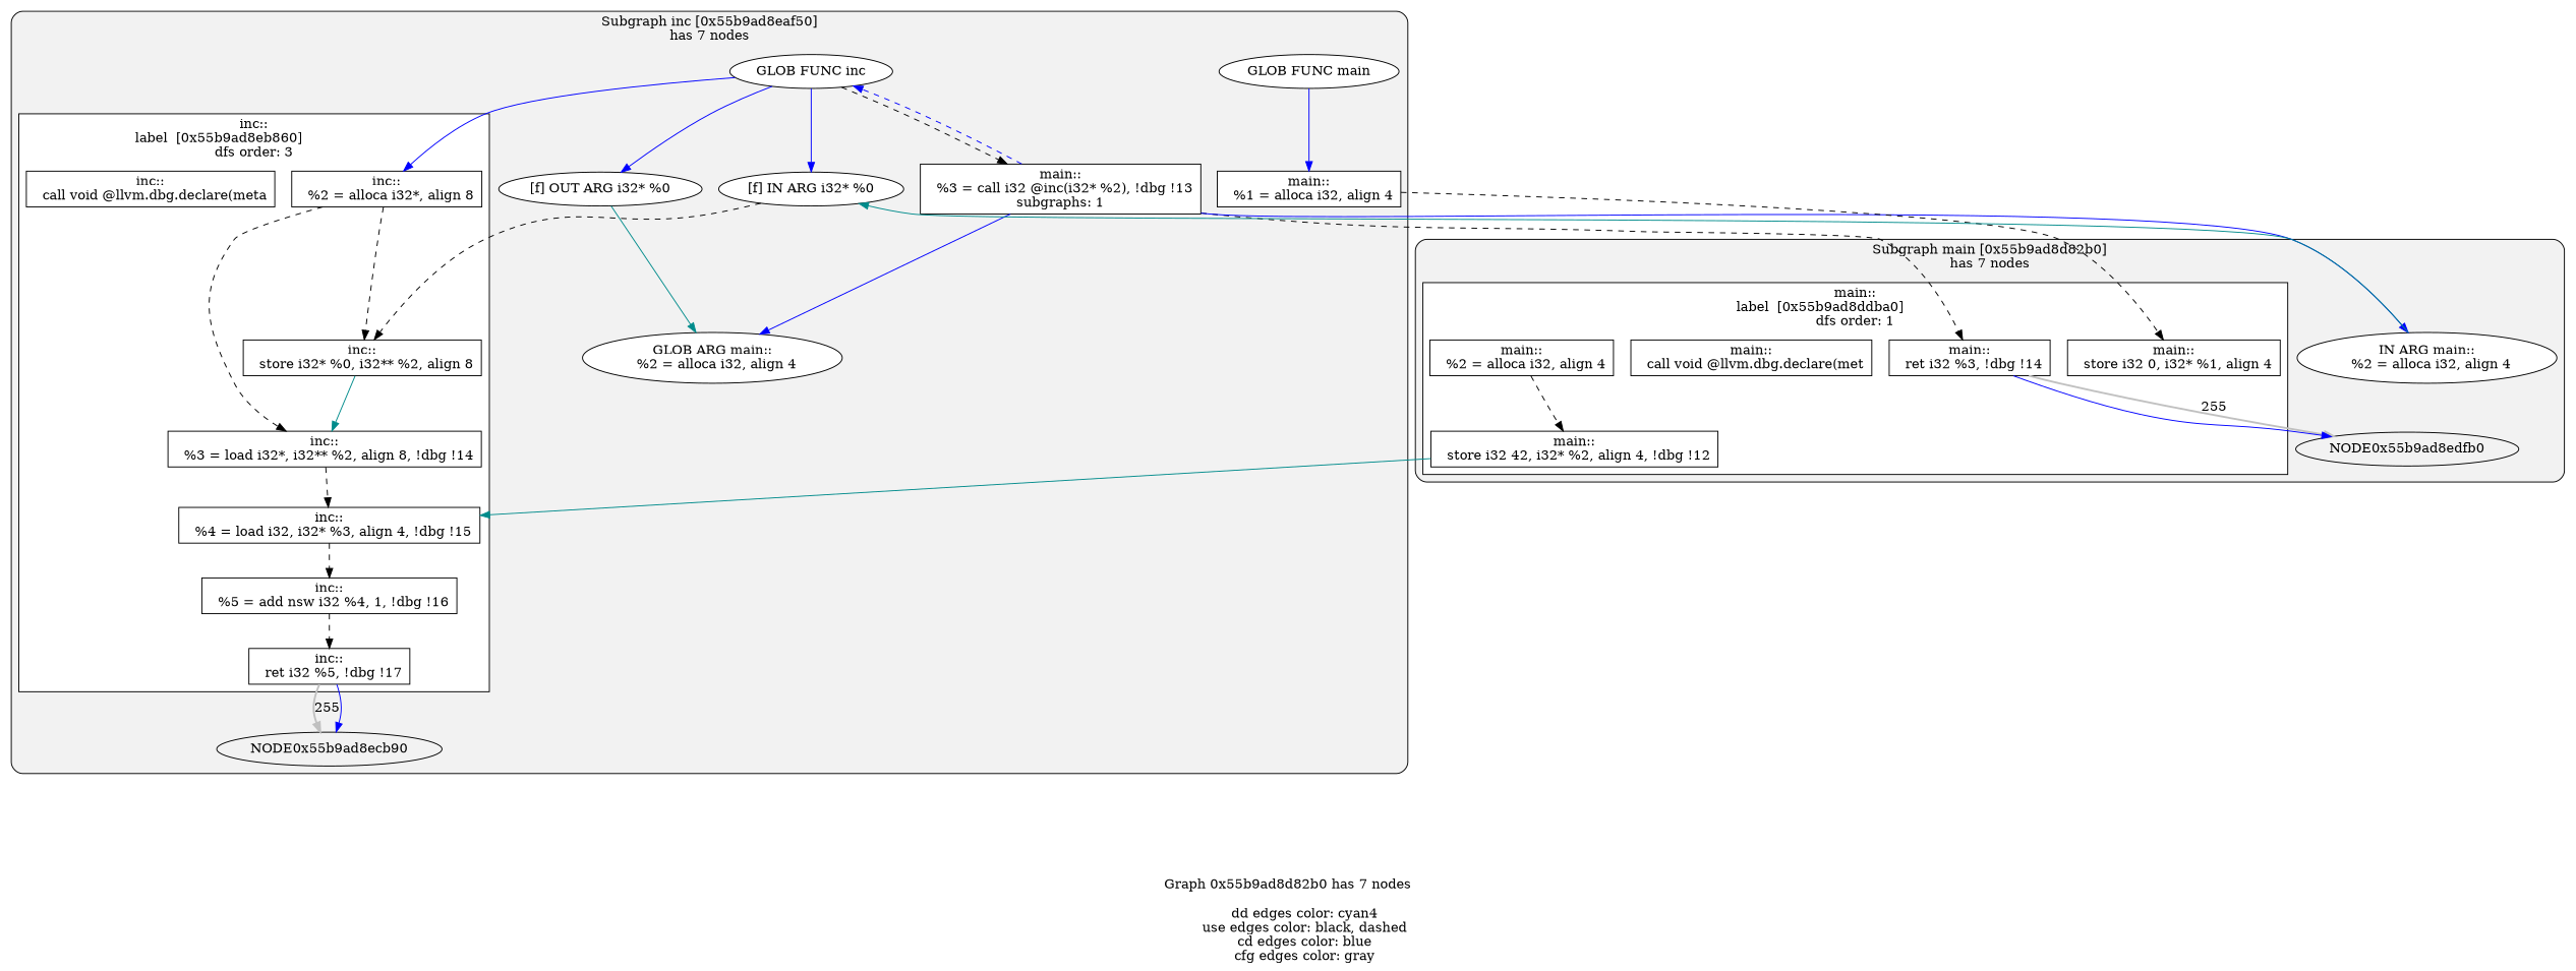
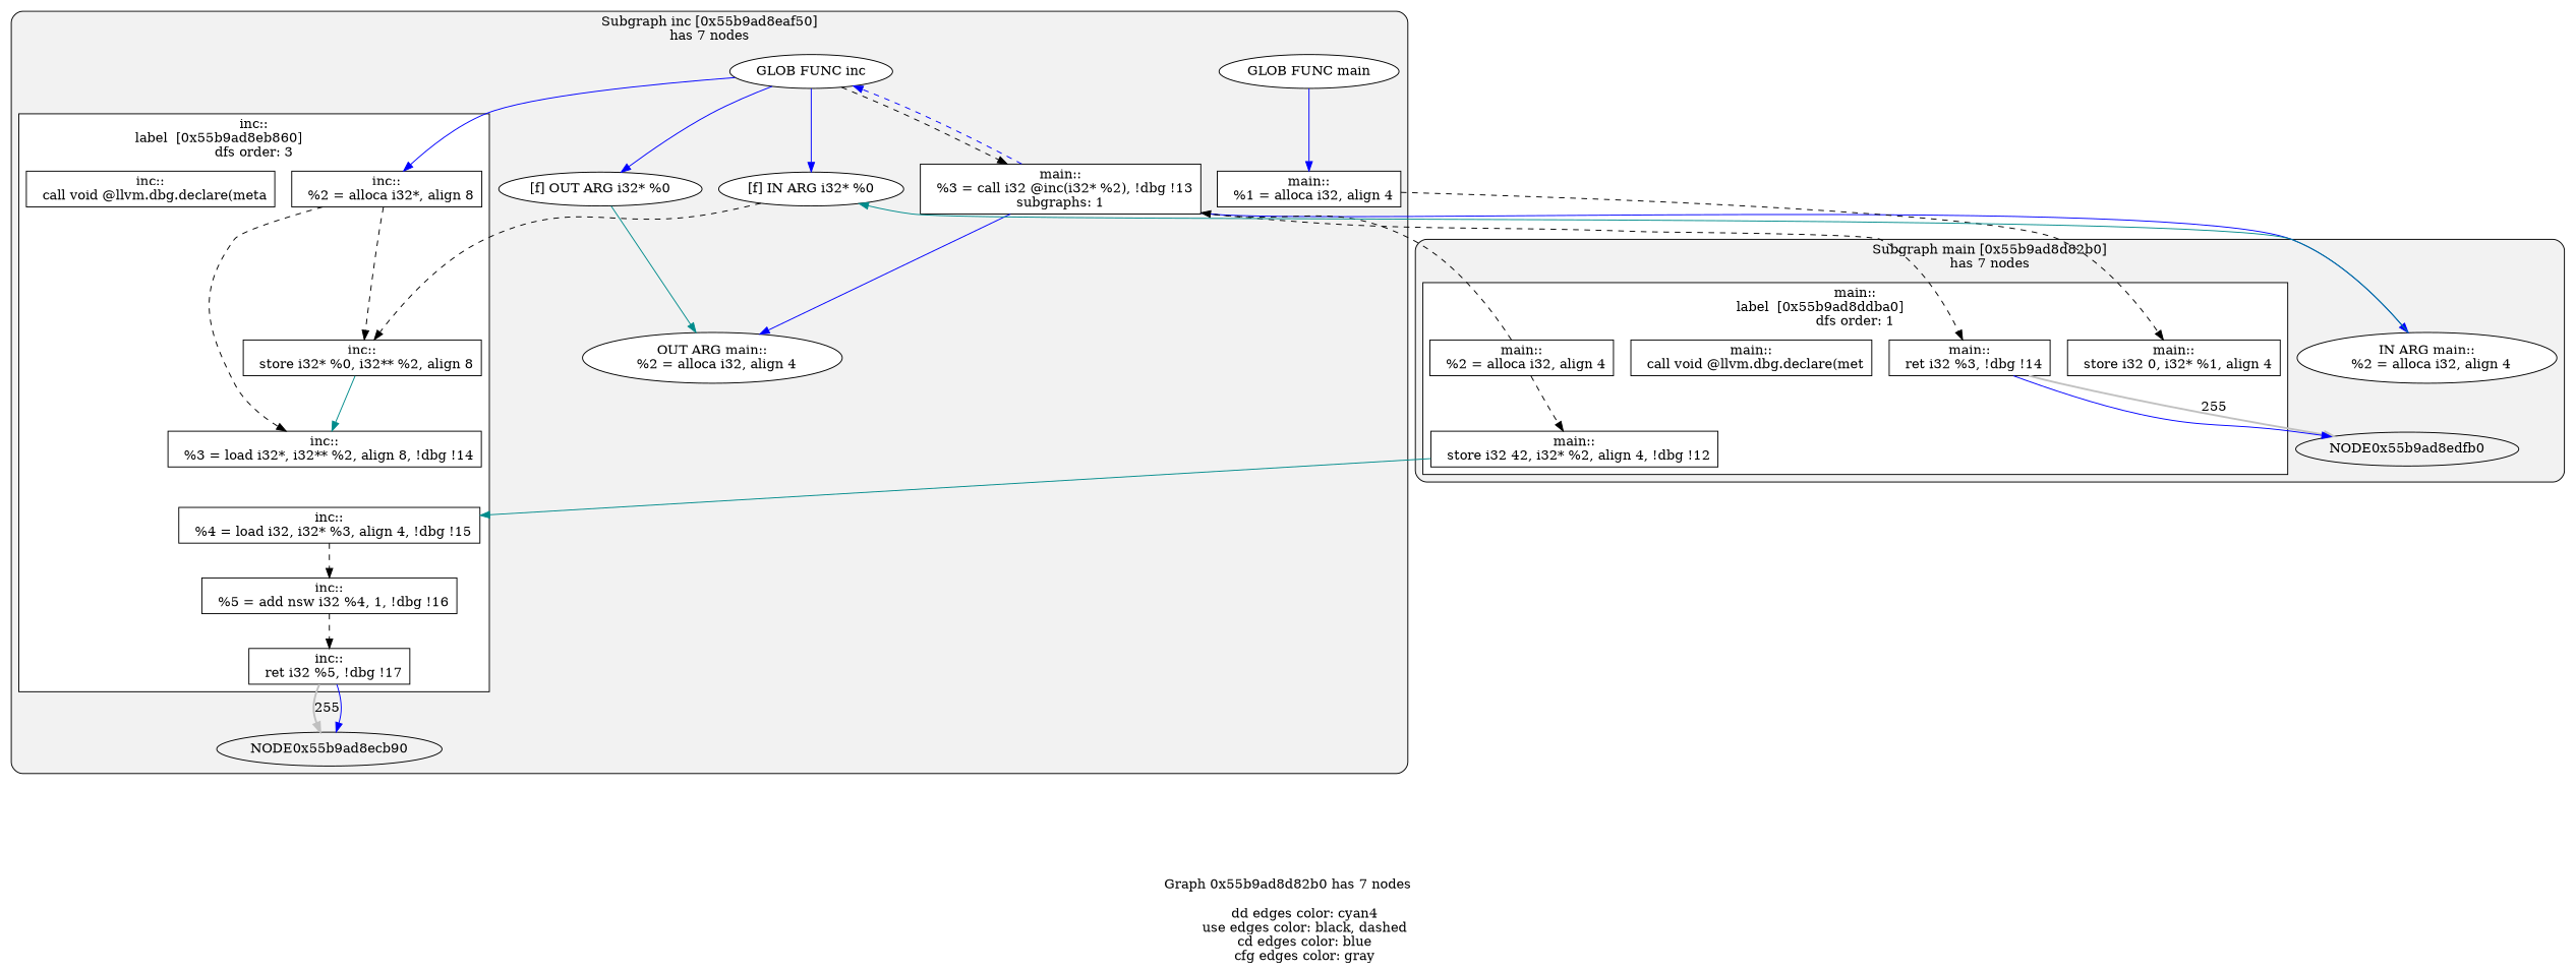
  digraph {
    compound=true
    label="Graph 0x55b9ad8d82b0 has 7 nodes\n\n	dd edges color: cyan4\n	use edges color: black, dashed\n	cd edges color: blue\n	cfg edges color: gray"
    node [fillcolor=white shape=rect style=filled]
    edge [color=black rank=max]
    n1 [height=0.52778 label="inc::\n  store i32* %0, i32** %2, align 8" width=3.5139]
    n2 [height=0.52778 label="inc::\n  %3 = load i32*, i32** %2, align 8, !dbg !14" width=4.625]
    n3 [height=0.52778 label="inc::\n  %4 = load i32, i32* %3, align 4, !dbg !15" width=4.4444]
    n4 [height=0.52778 label="inc::\n  %2 = alloca i32*, align 8" width=2.8056]
    n5 [height=0.52778 label="inc::\n  call void @llvm.dbg.declare(meta" width=3.6667]
    n6 [height=0.52778 label="inc::\n  %5 = add nsw i32 %4, 1, !dbg !16" width=3.7639]
    n7 [height=0.52778 label="inc::\n  ret i32 %5, !dbg !17" width=2.375]
    NODE0x55b9ad8ecb90 [height=0.5 width=3.3219 fillcolor="" shape="" style=""]
    n9 [height=0.5 label="[f] IN ARG i32* %0" width=2.7261 shape=""]
    n10 [height=0.5 label="[f] OUT ARG i32* %0" width=2.997 shape=""]
-   n11 [height=0.74639 label="GLOB ARG main::\n  %2 = alloca i32, align 4" width=3.8302 shape=""]
+   n11 [height=0.74639 label="OUT ARG main::\n  %2 = alloca i32, align 4" width=3.8302 shape=""]
    n12 [height=0.5 label="GLOB FUNC inc" width=2.4012 shape=""]
    n13 [height=0.73611 label="main::\n  %3 = call i32 @inc(i32* %2), !dbg !13\nsubgraphs: 1" width=4.1389]
    n14 [height=0.5 label="GLOB FUNC main" width=2.6539 shape=""]
    n15 [height=0.52778 label="main::\n  %1 = alloca i32, align 4" width=2.7083]
    n16 [height=0.52778 label="main::\n  %2 = alloca i32, align 4" width=2.7083]
    n17 [height=0.52778 label="main::\n  store i32 42, i32* %2, align 4, !dbg !12" width=4.2361]
    n18 [height=0.52778 label="main::\n  store i32 0, i32* %1, align 4" width=3.1389]
    n19 [height=0.52778 label="main::\n  call void @llvm.dbg.declare(met" width=3.5556]
    n20 [height=0.52778 label="main::\n  ret i32 %3, !dbg !14" width=2.375]
    NODE0x55b9ad8edfb0 [height=0.5 width=3.2858 fillcolor="" shape="" style=""]
    n22 [height=0.74639 label="IN ARG main::\n  %2 = alloca i32, align 4" width=3.8302 shape=""]
    subgraph cluster_1 {
      fillcolor=gray95
      label="Subgraph inc [0x55b9ad8eaf50]\nhas 7 nodes\n"
      style="filled, rounded"
      NODE0x55b9ad8ecb90
      n9
      n10
      n11
      n12
      n13
      n14
      n15
      subgraph cluster_2 {
        fillcolor=white
        label="inc::\nlabel  [0x55b9ad8eb860]		\ndfs order: 3"
        style=filled
        n1
        n2
        n3
        n4
        n5
        n6
        n7
      }
    }
    subgraph cluster_3 {
      fillcolor=gray95
      label="Subgraph main [0x55b9ad8d82b0]\nhas 7 nodes\n"
      style="filled, rounded"
      NODE0x55b9ad8edfb0
      n22
      subgraph cluster_4 {
        fillcolor=white
        label="main::\nlabel  [0x55b9ad8ddba0]		\ndfs order: 1"
        style=filled
        n16
        n17
        n18
        n19
        n20
      }
    }
    n1 -> n2 [color=cyan4]
-   n2 -> n3 [style=dashed]
    n3 -> n6 [style=dashed]
    n4 -> n1 [style=dashed]
    n4 -> n2 [style=dashed]
    n6 -> n7 [style=dashed]
    n7 -> NODE0x55b9ad8ecb90 [color=gray label=255 penwidth=2 rank=""]
    n7 -> NODE0x55b9ad8ecb90 [color=blue rank=""]
    n9 -> n1 [style=dashed]
    n10 -> n11 [color=cyan4]
    n12 -> n4 [color=blue rank=""]
    n12 -> n9 [color=blue rank=""]
    n12 -> n10 [color=blue rank=""]
    n12 -> n13 [style=dashed]
    n13 -> n11 [color=blue rank=""]
    n13 -> n12 [color=blue style=dashed rank=""]
    n13 -> n20 [style=dashed]
    n13 -> n22 [color=blue rank=""]
    n14 -> n15 [color=blue rank=""]
    n15 -> n18 [style=dashed]
+   n16 -> n13 [style=dashed]
    n16 -> n17 [style=dashed]
    n17 -> n3 [color=cyan4]
    n20 -> NODE0x55b9ad8edfb0 [color=gray label=255 penwidth=2 rank=""]
    n20 -> NODE0x55b9ad8edfb0 [color=blue rank=""]
    n22 -> n9 [color=cyan4]
  }
